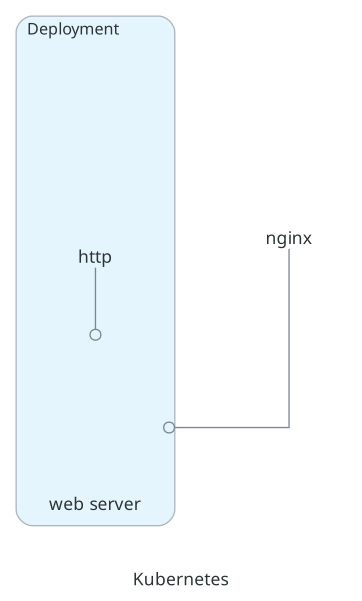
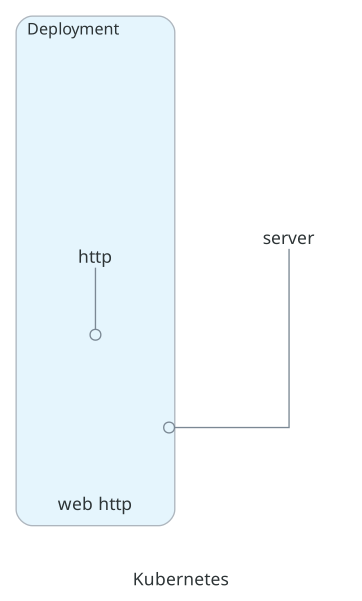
  digraph {
    fontcolor="#2D3436"
    fontname="Sans-Serif"
    fontsize=13
    label=Kubernetes
    nodesep=0.6
    rankdir=TB
    ranksep=0.75
    splines=ortho
    node [color=blue fixedsize=true fontcolor="#2D3436" fontname="Sans-Serif" fontsize=13 labelloc=b shape=none style=rounded]
    edge [arrowhead=odot color="#7B8894" dir=forward fontcolor="#2D3436" fontname="Sans-Serif" fontsize=13 style=solid]
    n1 [color=brown height=2.1999999999999997 label=http width=1.4]
-   n2 [height=1.7999999999999998 label="web server" width=1.4]
-   n3 [height=1.7999999999999998 label=nginx width=1.4]
+   n2 [height=1.7999999999999998 label="web http" width=1.4]
+   n3 [height=1.7999999999999998 label=server width=1.4]
    subgraph cluster_1 {
      bgcolor="#E5F5FD"
      fontsize=12
      label=Deployment
      labeljust=l
      pencolor="#AEB6BE"
      shape=box
      style=rounded
      n1
      n2
    }
    n1 -> n2
    n3 -> n2
  }
